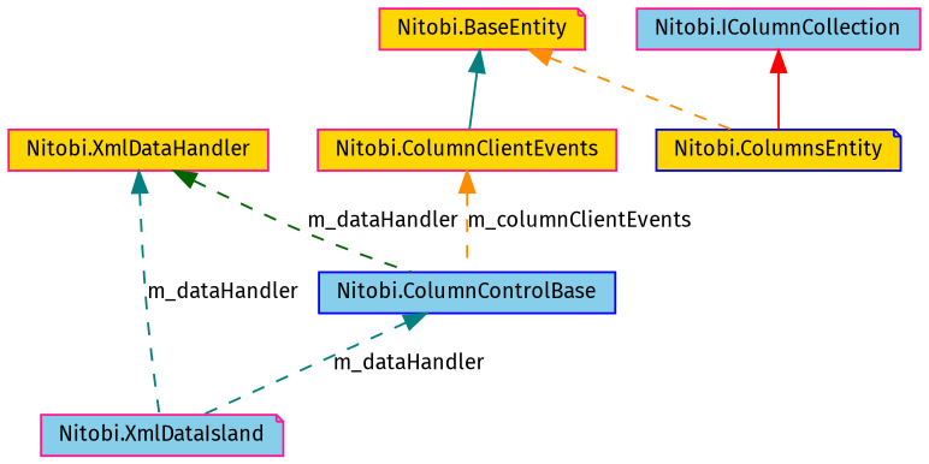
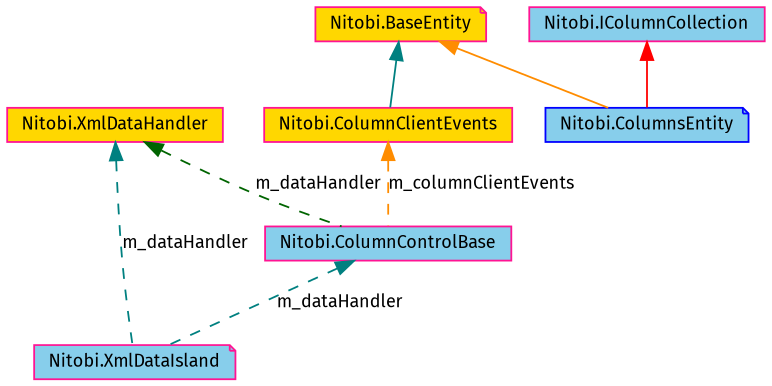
  digraph {
    fontname="Fira Sans"
    node [color=deeppink fillcolor=gold fontname="Fira Sans" fontsize=10 shape=box style=filled]
    edge [color=teal dir=back fontname="Fira Sans" fontsize=10 labelfontname=FreeSans labelfontsize=10 style=dashed]
    n1 [fillcolor=skyblue fontcolor=black height=0.2 label="Nitobi.XmlDataIsland" shape=note width=0.4]
    n2 [height=0.2 label="Nitobi.XmlDataHandler" width=0.4]
-   n3 [color=blue fillcolor=skyblue height=0.2 label="Nitobi.ColumnControlBase" width=0.4]
-   n4 [color=blue height=0.2 label="Nitobi.ColumnsEntity" shape=note width=0.4]
+   n3 [fillcolor=skyblue height=0.2 label="Nitobi.ColumnControlBase" width=0.4]
+   n4 [color=blue fillcolor=skyblue height=0.2 label="Nitobi.ColumnsEntity" shape=note width=0.4]
    n5 [height=0.2 label="Nitobi.BaseEntity" shape=note width=0.4]
    n6 [height=0.2 label="Nitobi.ColumnClientEvents" width=0.4]
    n7 [fillcolor=skyblue height=0.2 label="Nitobi.IColumnCollection" width=0.4]
    n2 -> n1 [label=m_dataHandler]
    n2 -> n3 [color=darkgreen label=m_dataHandler]
    n3 -> n1 [label=m_dataHandler]
-   n5 -> n4 [color=darkorange]
+   n5 -> n4 [color=darkorange style=solid]
    n5 -> n6 [style=solid]
    n6 -> n3 [color=darkorange label=m_columnClientEvents]
    n7 -> n4 [color=red style=solid]
  }
